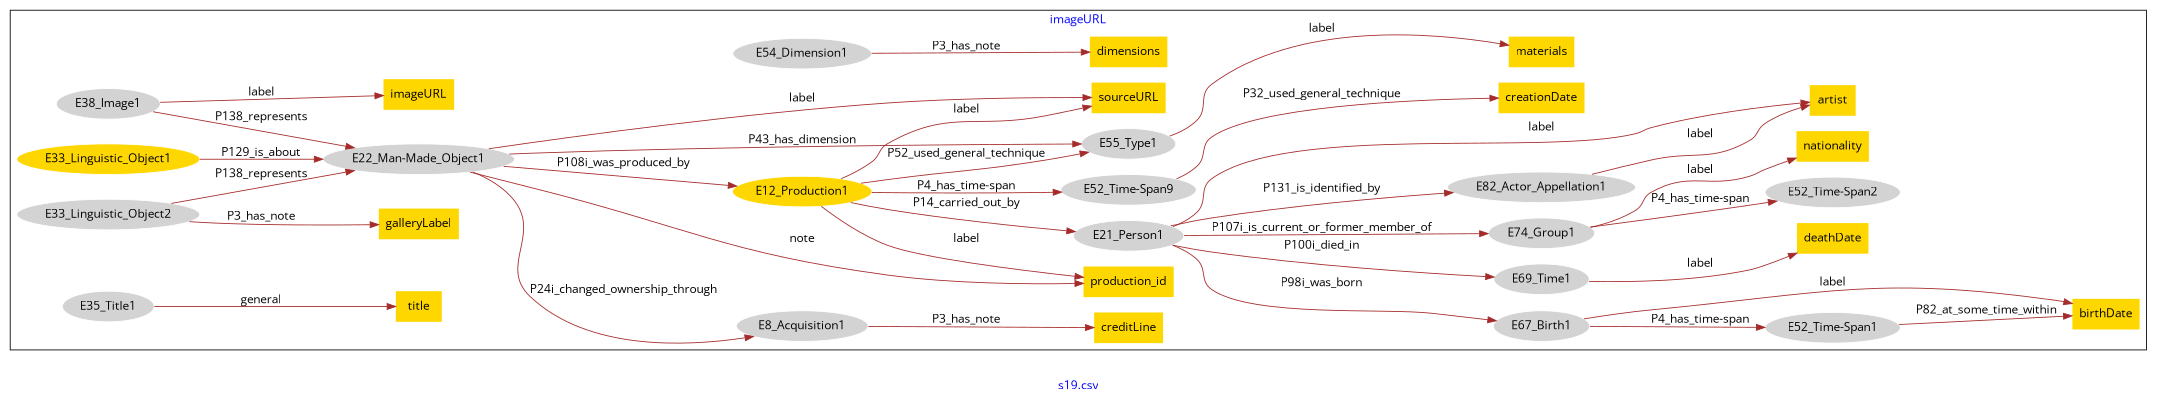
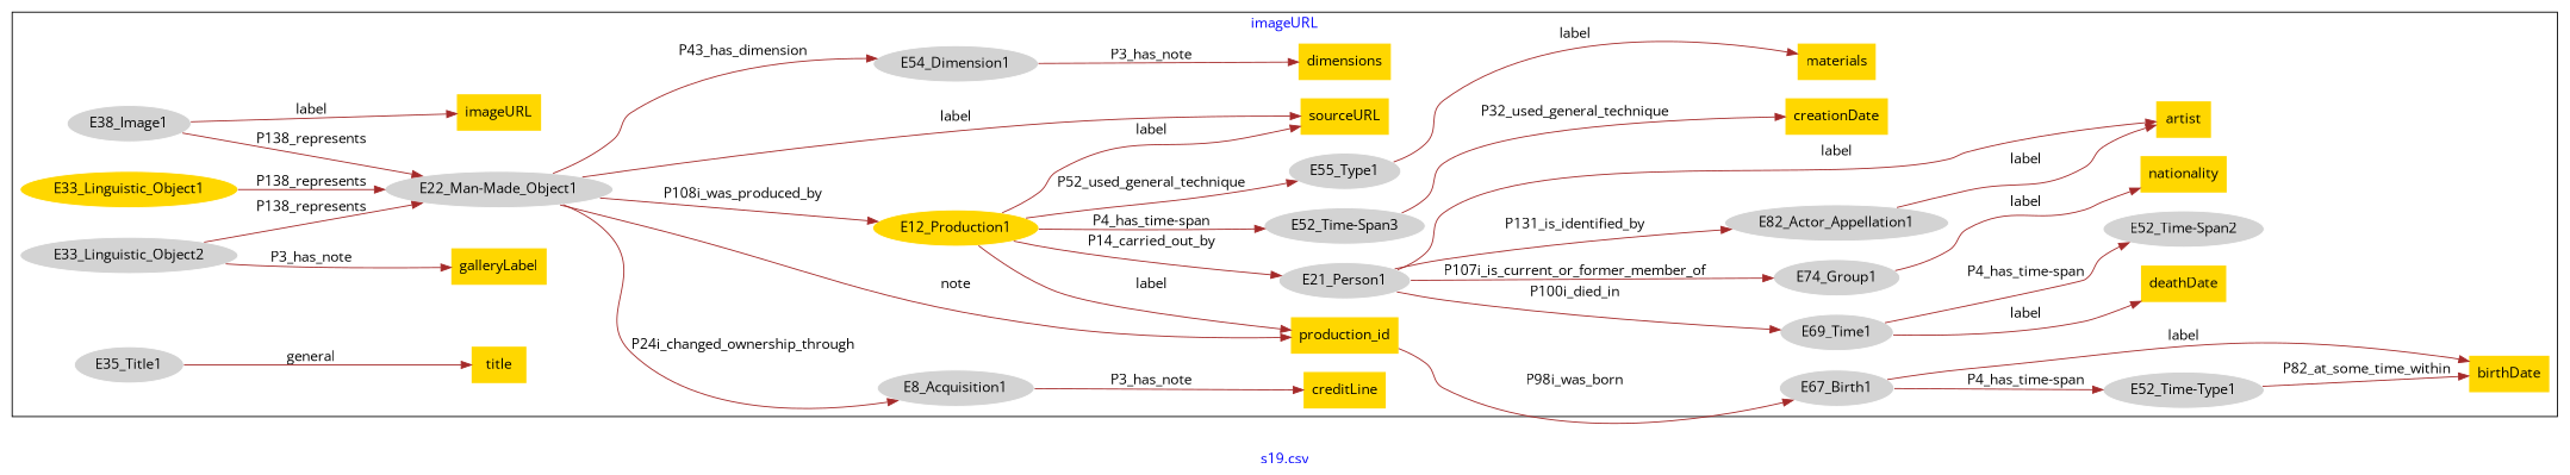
  digraph {
    fontcolor=blue
    fontname="Open Sans"
    label="s19.csv"
    rankdir=LR
    remincross=true
    node [color=white fillcolor=lightgray fontname="Open Sans" style=filled]
    edge [color=brown fontcolor=black fontname="Open Sans"]
    n1 [label=E8_Acquisition1]
    n2 [fillcolor=gold label=creditLine shape=plaintext color=""]
    n3 [label="E22_Man-Made_Object1"]
    n4 [fillcolor=gold label=production_id shape=plaintext color=""]
    n5 [label=E21_Person1]
    n6 [label=E82_Actor_Appellation1]
    n7 [label=E74_Group1]
    n8 [fillcolor=gold label=artist shape=plaintext color=""]
    n9 [label=E38_Image1]
    n10 [fillcolor=gold label=imageURL shape=plaintext color=""]
-   n11 [label="E52_Time-Span9"]
+   n11 [label="E52_Time-Span3"]
    n12 [fillcolor=gold label=creationDate shape=plaintext color=""]
    n13 [fillcolor=gold label=E33_Linguistic_Object1]
    n14 [fillcolor=gold label=nationality shape=plaintext color=""]
    n15 [fillcolor=gold label=E12_Production1]
    n16 [label=E69_Time1]
    n17 [label="E52_Time-Span2"]
    n18 [label=E35_Title1]
    n19 [fillcolor=gold label=deathDate shape=plaintext color=""]
    n20 [label=E55_Type1]
    n21 [label=E54_Dimension1]
    n22 [fillcolor=gold label=dimensions shape=plaintext color=""]
    n23 [fillcolor=gold label=title shape=plaintext color=""]
    n24 [label=E67_Birth1]
    n25 [fillcolor=gold label=sourceURL shape=plaintext color=""]
-   n26 [label="E52_Time-Span1"]
+   n26 [label="E52_Time-Type1"]
    n27 [fillcolor=gold label=birthDate shape=plaintext color=""]
    n28 [label=E33_Linguistic_Object2]
    n29 [fillcolor=gold label=materials shape=plaintext color=""]
    n30 [fillcolor=gold label=galleryLabel shape=plaintext color=""]
    subgraph cluster_1 {
      label=imageURL
      n1
      n2
      n3
      n4
      n5
      n6
      n7
      n8
      n9
      n10
      n11
      n12
      n13
      n14
      n15
      n16
      n17
      n18
      n19
      n20
      n21
      n22
      n23
      n24
      n25
      n26
      n27
      n28
      n29
      n30
    }
    n1 -> n2 [label=P3_has_note]
    n3 -> n1 [label=P24i_changed_ownership_through]
    n3 -> n4 [label=note]
    n3 -> n15 [label=P108i_was_produced_by]
-   n3 -> n20 [label=P43_has_dimension]
+   n3 -> n21 [label=P43_has_dimension]
    n3 -> n25 [label=label]
    n5 -> n6 [label=P131_is_identified_by]
    n5 -> n7 [label=P107i_is_current_or_former_member_of]
    n5 -> n8 [label=label]
    n5 -> n16 [label=P100i_died_in]
-   n5 -> n24 [label=P98i_was_born]
+   n4 -> n24 [label=P98i_was_born]
    n6 -> n8 [label=label]
    n7 -> n14 [label=label]
    n9 -> n3 [label=P138_represents]
    n9 -> n10 [label=label]
    n11 -> n12 [label=P32_used_general_technique]
-   n13 -> n3 [label=P129_is_about]
+   n13 -> n3 [label=P138_represents]
    n15 -> n4 [label=label]
    n15 -> n5 [label=P14_carried_out_by]
    n15 -> n11 [label="P4_has_time-span"]
    n15 -> n20 [label=P52_used_general_technique]
    n15 -> n25 [label=label]
-   n7 -> n17 [label="P4_has_time-span"]
+   n16 -> n17 [label="P4_has_time-span"]
    n16 -> n19 [label=label]
    n18 -> n23 [label=general]
    n20 -> n29 [label=label]
    n21 -> n22 [label=P3_has_note]
    n24 -> n26 [label="P4_has_time-span"]
    n24 -> n27 [label=label]
    n26 -> n27 [label=P82_at_some_time_within]
    n28 -> n3 [label=P138_represents]
    n28 -> n30 [label=P3_has_note]
  }
